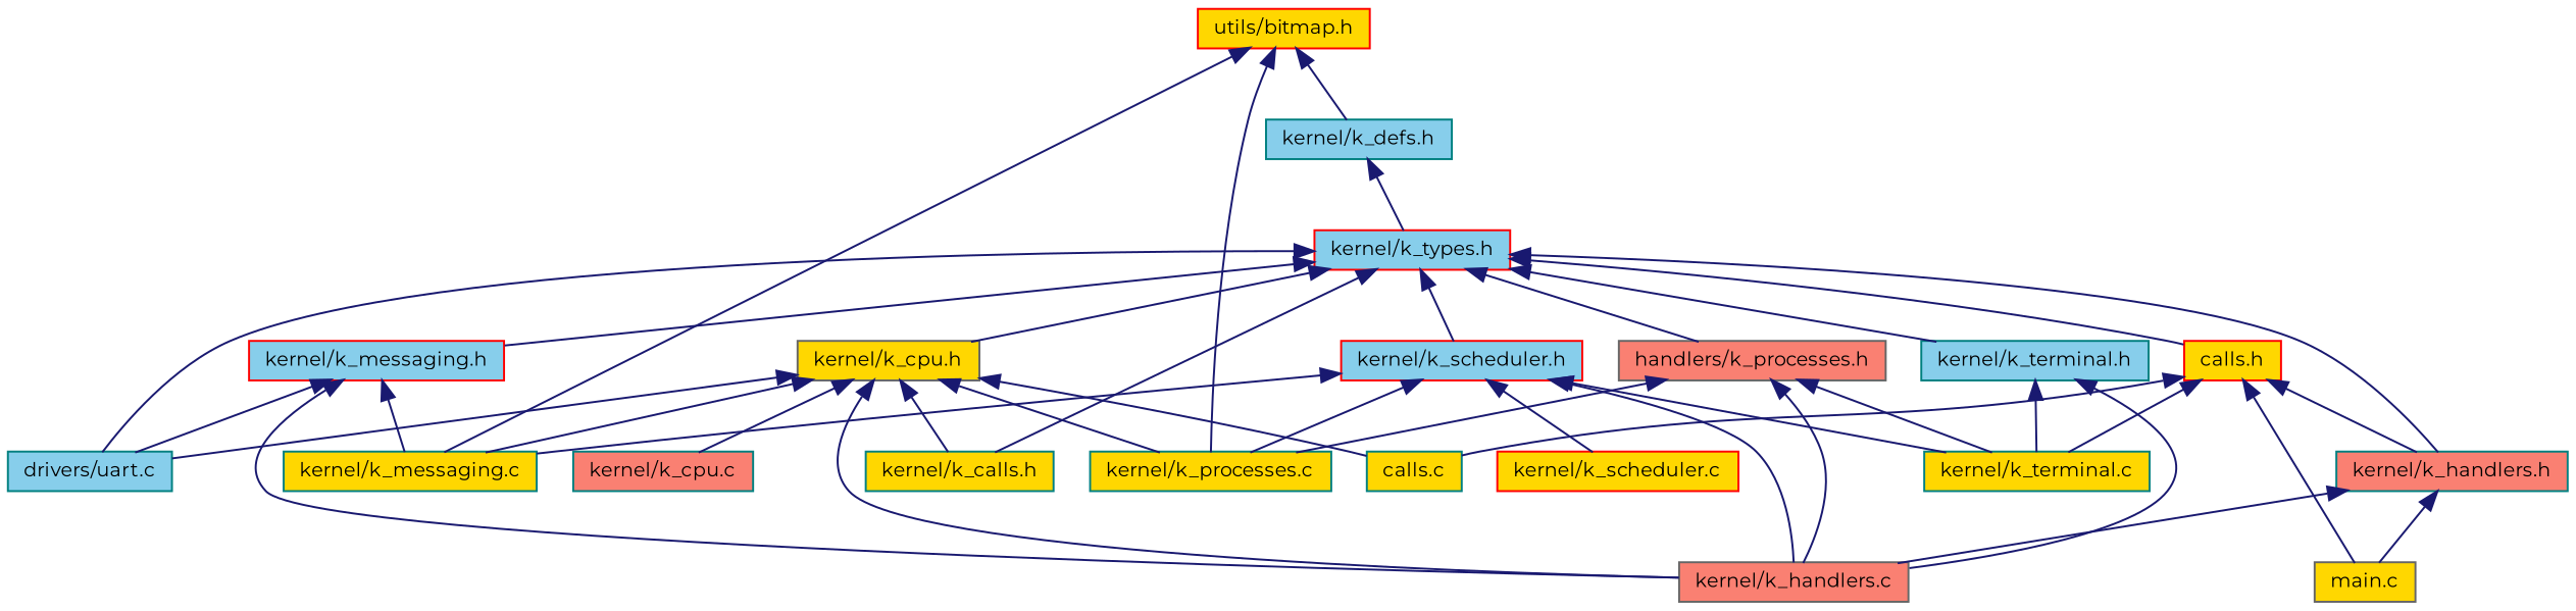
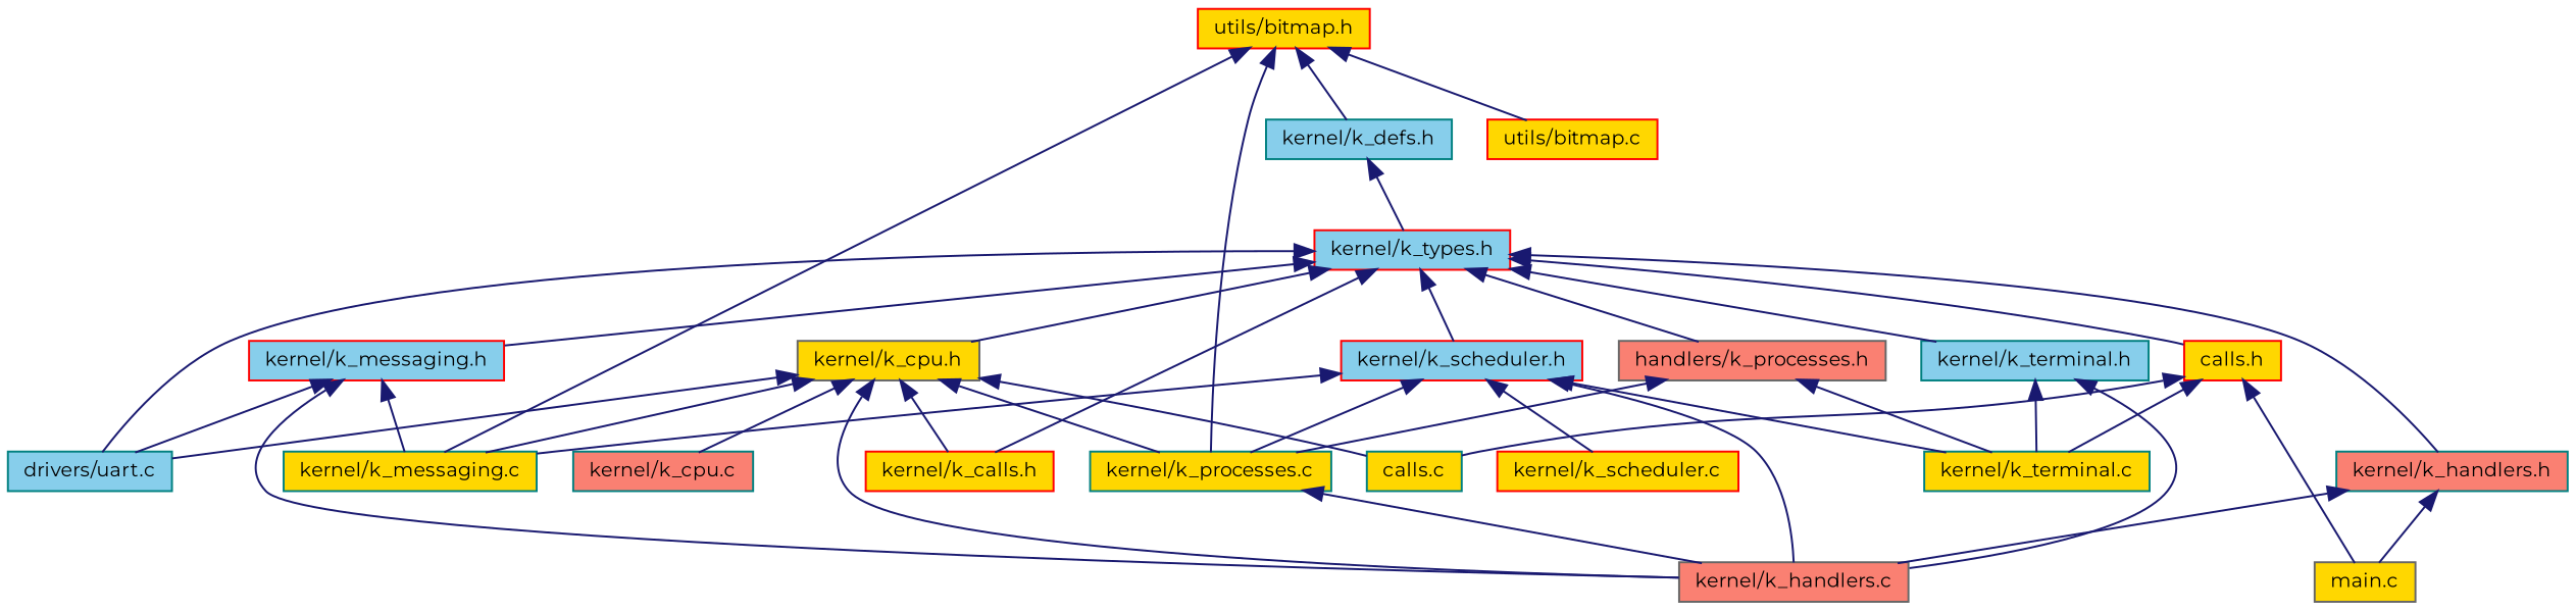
  digraph {
    fontname=Montserrat
    node [color=teal fillcolor=gold fontname=Montserrat fontsize=10 shape=record style=filled]
    edge [color=midnightblue dir=back fontname=Montserrat fontsize=10 labelfontname=Helvetica labelfontsize=10 style=solid]
    n1 [color=red fontcolor=black height=0.2 label="utils/bitmap.h" width=0.4]
    n2 [fillcolor=skyblue height=0.2 label="kernel/k_defs.h" width=0.4]
    n3 [height=0.2 label="kernel/k_messaging.c" width=0.4]
    n4 [height=0.2 label="kernel/k_processes.c" width=0.4]
+   n5 [color=red height=0.2 label="utils/bitmap.c" width=0.4]
    n6 [color=red fillcolor=skyblue height=0.2 label="kernel/k_types.h" width=0.4]
    n7 [color=red height=0.2 label="calls.h" width=0.4]
    n8 [fillcolor=salmon height=0.2 label="kernel/k_handlers.h" width=0.4]
    n9 [fillcolor=skyblue height=0.2 label="drivers/uart.c" width=0.4]
-   n10 [height=0.2 label="kernel/k_calls.h" width=0.4]
+   n10 [color=red height=0.2 label="kernel/k_calls.h" width=0.4]
    n11 [color=gray40 height=0.2 label="kernel/k_cpu.h" width=0.4]
    n12 [color=red fillcolor=skyblue height=0.2 label="kernel/k_scheduler.h" width=0.4]
    n13 [color=gray40 fillcolor=salmon height=0.2 label="handlers/k_processes.h" width=0.4]
    n14 [color=red fillcolor=skyblue height=0.2 label="kernel/k_messaging.h" width=0.4]
    n15 [fillcolor=skyblue height=0.2 label="kernel/k_terminal.h" width=0.4]
    n16 [height=0.2 label="calls.c" width=0.4]
    n17 [color=gray40 height=0.2 label="main.c" width=0.4]
    n18 [height=0.2 label="kernel/k_terminal.c" width=0.4]
    n19 [color=gray40 fillcolor=salmon height=0.2 label="kernel/k_handlers.c" width=0.4]
    n20 [fillcolor=salmon height=0.2 label="kernel/k_cpu.c" width=0.4]
    n21 [color=red height=0.2 label="kernel/k_scheduler.c" width=0.4]
    n1 -> n2
    n1 -> n3
    n1 -> n4
+   n1 -> n5
    n2 -> n6
    n6 -> n7
    n6 -> n8
    n6 -> n9
    n6 -> n10
    n6 -> n11
    n6 -> n12
    n6 -> n13
    n6 -> n14
    n6 -> n15
-   n7 -> n8
    n7 -> n16
    n7 -> n17
    n7 -> n18
    n8 -> n17
    n8 -> n19
    n11 -> n3
    n11 -> n4
    n11 -> n9
    n11 -> n10
    n11 -> n16
    n11 -> n19
    n11 -> n20
    n12 -> n3
    n12 -> n4
    n12 -> n18
    n12 -> n19
    n12 -> n21
    n13 -> n4
    n13 -> n18
-   n13 -> n19
+   n4 -> n19
    n14 -> n3
    n14 -> n9
    n14 -> n19
    n15 -> n18
    n15 -> n19
  }
